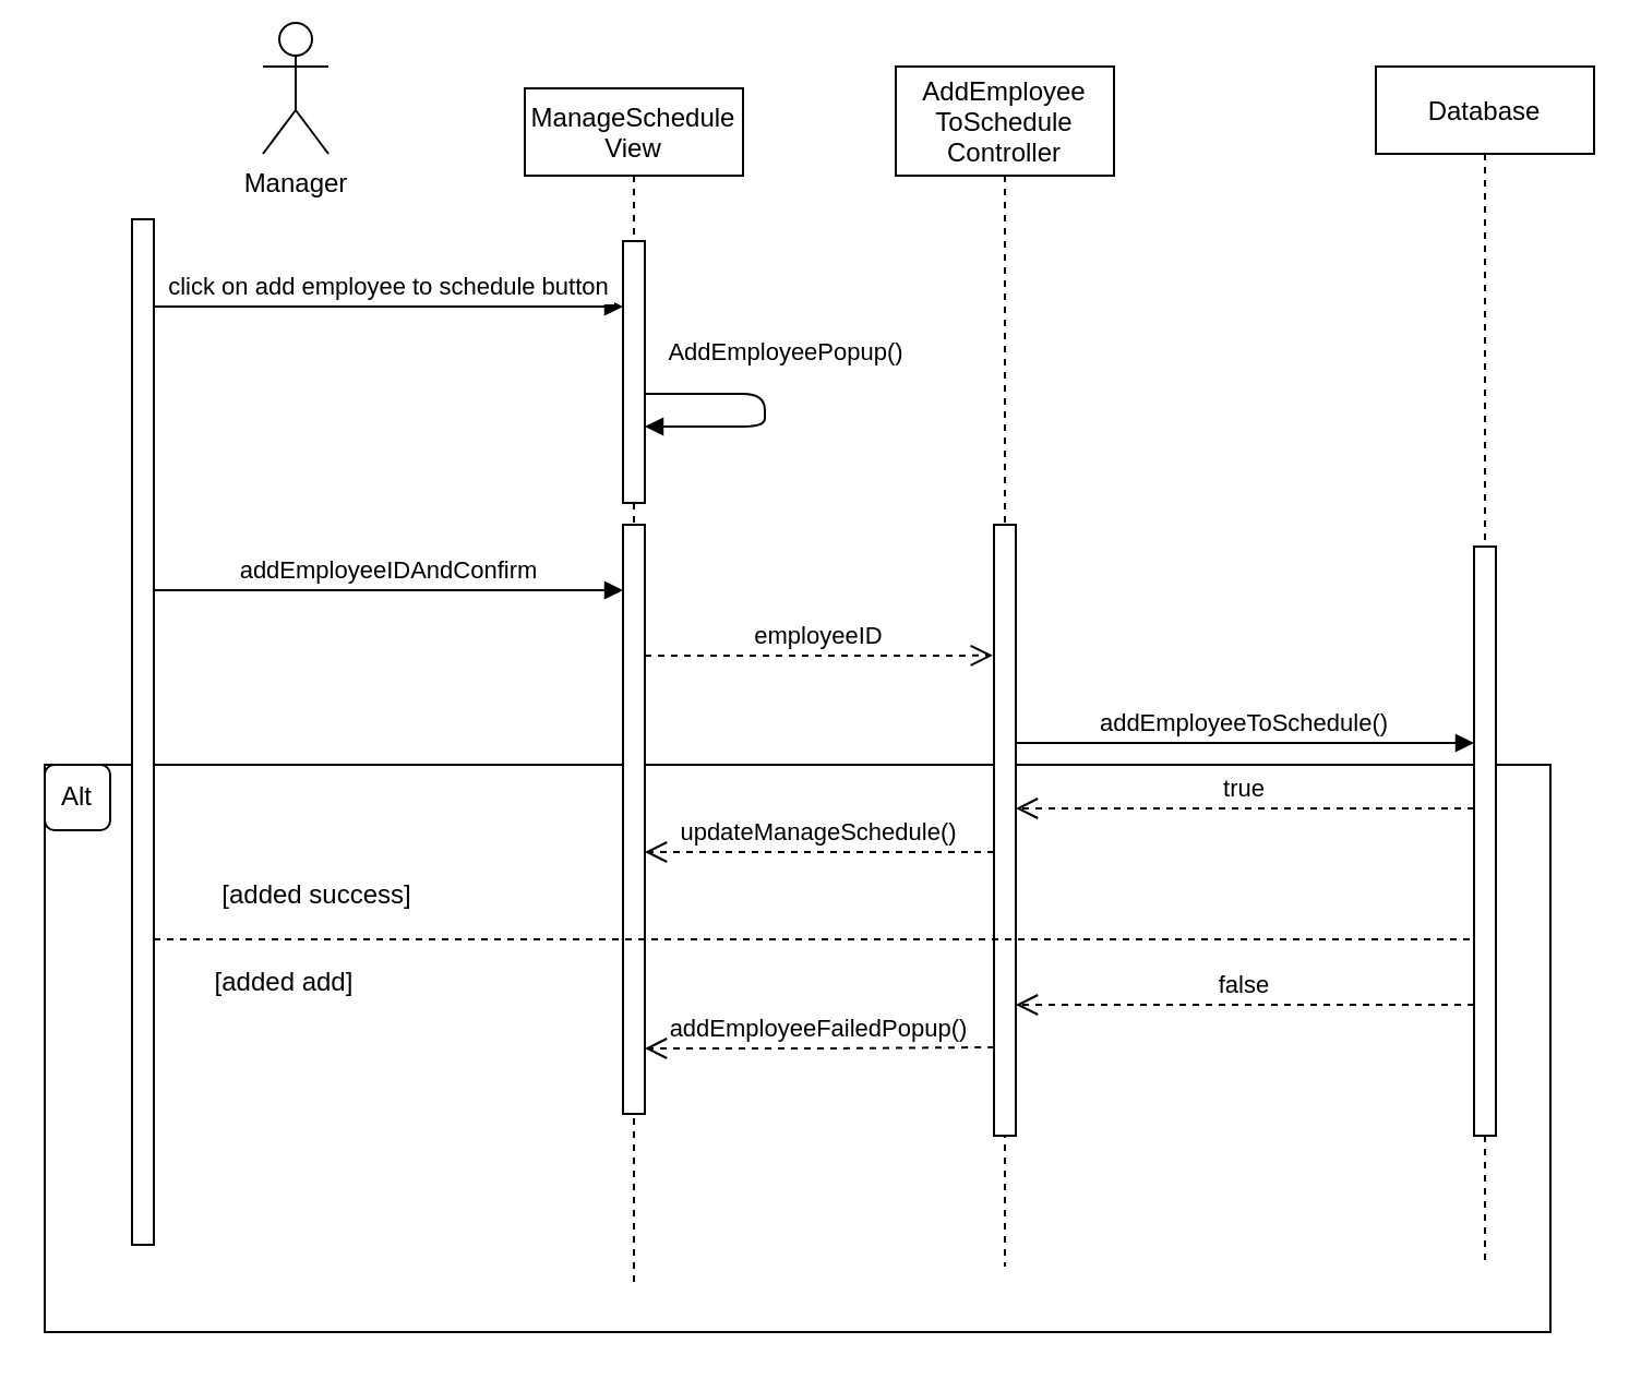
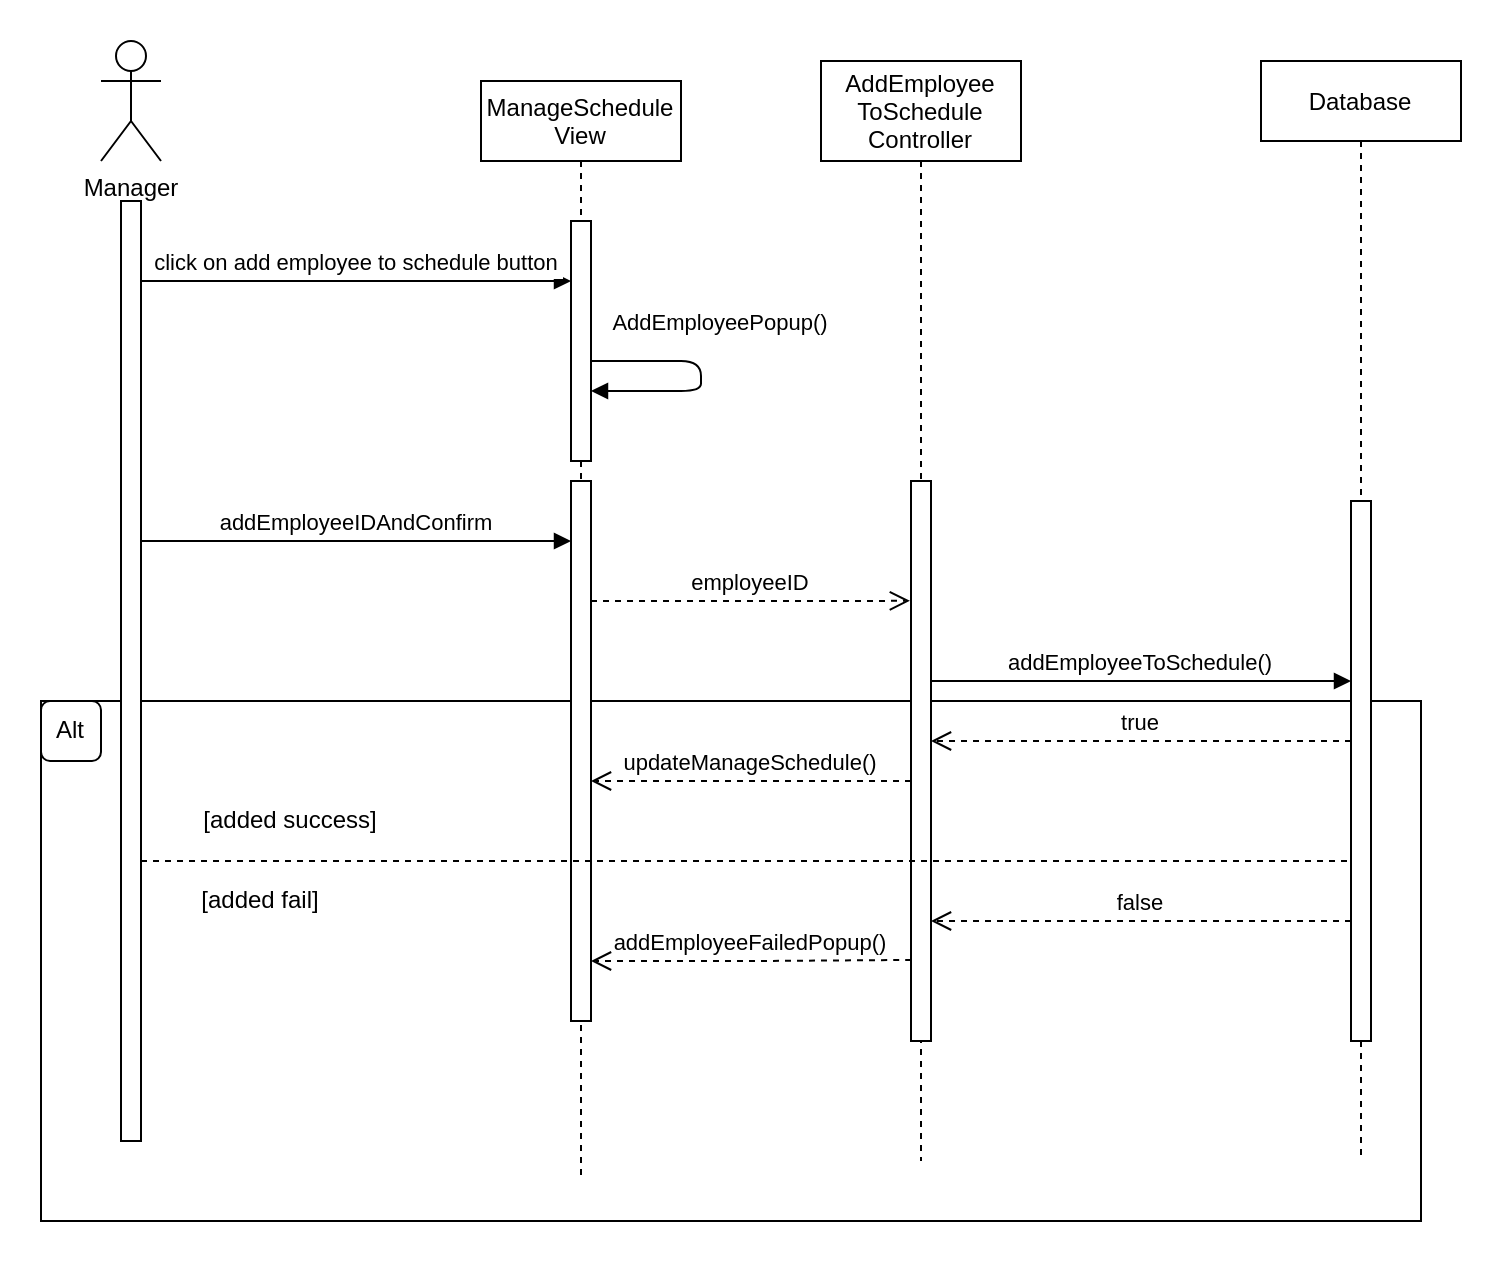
  <mxCell id="0" />
  <mxCell id="1" parent="0" />
  <mxCell id="2" value="" style="rounded=0;whiteSpace=wrap;html=1;" vertex="1" parent="1"><mxGeometry x="20" y="350" width="690" height="260" as="geometry" /></mxCell>
  <mxCell id="3" value="ManageSchedule&#10;View" style="shape=umlLifeline;perimeter=lifelinePerimeter;container=1;collapsible=0;recursiveResize=0;rounded=0;shadow=0;strokeWidth=1;" vertex="1" parent="1"><mxGeometry x="240" y="40" width="100" height="550" as="geometry" /></mxCell>
  <mxCell id="4" value="" style="points=[];perimeter=orthogonalPerimeter;rounded=0;shadow=0;strokeWidth=1;" vertex="1" parent="3"><mxGeometry x="45" y="70" width="10" height="120" as="geometry" /></mxCell>
  <mxCell id="5" value="AddEmployeePopup()" style="verticalAlign=bottom;endArrow=block;shadow=0;strokeWidth=1;" edge="1" parent="3" source="4" target="4"><mxGeometry x="-0.12" y="14" relative="1" as="geometry"><mxPoint x="-70" y="155" as="sourcePoint" /><mxPoint x="180" y="175" as="targetPoint" /><Array as="points"><mxPoint x="110" y="140" /><mxPoint x="110" y="155" /></Array><mxPoint x="-4" y="-10" as="offset" /></mxGeometry></mxCell>
  <mxCell id="6" value="" style="points=[];perimeter=orthogonalPerimeter;rounded=0;shadow=0;strokeWidth=1;" vertex="1" parent="3"><mxGeometry x="45" y="200" width="10" height="270" as="geometry" /></mxCell>
  <mxCell id="7" value="AddEmployee&#10;ToSchedule&#10;Controller" style="shape=umlLifeline;perimeter=lifelinePerimeter;container=1;collapsible=0;recursiveResize=0;rounded=0;shadow=0;strokeWidth=1;size=50;" vertex="1" parent="1"><mxGeometry x="410" y="30" width="100" height="550" as="geometry" /></mxCell>
  <mxCell id="8" value="" style="points=[];perimeter=orthogonalPerimeter;rounded=0;shadow=0;strokeWidth=1;" vertex="1" parent="7"><mxGeometry x="45" y="210" width="10" height="280" as="geometry" /></mxCell>
  <mxCell id="9" value="click on add employee to schedule button" style="verticalAlign=bottom;endArrow=block;shadow=0;strokeWidth=1;" edge="1" parent="1" source="13" target="4"><mxGeometry relative="1" as="geometry"><mxPoint x="175" y="510" as="sourcePoint" /><mxPoint x="300" y="440" as="targetPoint" /><Array as="points"><mxPoint x="120" y="140" /></Array></mxGeometry></mxCell>
- <mxCell id="10" value="Manager" style="shape=umlActor;verticalLabelPosition=bottom;verticalAlign=top;html=1;outlineConnect=0;" vertex="1" parent="1"><mxGeometry x="120" y="10" width="30" height="60" as="geometry" /></mxCell>
+ <mxCell id="10" value="Manager" style="shape=umlActor;verticalLabelPosition=bottom;verticalAlign=top;html=1;outlineConnect=0;" vertex="1" parent="1"><mxGeometry x="50" y="20" width="30" height="60" as="geometry" /></mxCell>
  <mxCell id="11" value="Database" style="shape=umlLifeline;perimeter=lifelinePerimeter;container=1;collapsible=0;recursiveResize=0;rounded=0;shadow=0;strokeWidth=1;" vertex="1" parent="1"><mxGeometry x="630" y="30" width="100" height="550" as="geometry" /></mxCell>
  <mxCell id="12" value="" style="points=[];perimeter=orthogonalPerimeter;rounded=0;shadow=0;strokeWidth=1;" vertex="1" parent="11"><mxGeometry x="45" y="220" width="10" height="270" as="geometry" /></mxCell>
  <mxCell id="13" value="" style="points=[];perimeter=orthogonalPerimeter;rounded=0;shadow=0;strokeWidth=1;" vertex="1" parent="1"><mxGeometry x="60" y="100" width="10" height="470" as="geometry" /></mxCell>
  <mxCell id="14" value="addEmployeeIDAndConfirm" style="verticalAlign=bottom;endArrow=block;shadow=0;strokeWidth=1;" edge="1" parent="1" target="6"><mxGeometry relative="1" as="geometry"><mxPoint x="70" y="270" as="sourcePoint" /><mxPoint x="245" y="270" as="targetPoint" /><Array as="points"><mxPoint x="120" y="270" /></Array></mxGeometry></mxCell>
  <mxCell id="15" value="addEmployeeToSchedule()" style="verticalAlign=bottom;endArrow=block;shadow=0;strokeWidth=1;" edge="1" parent="1" source="8" target="12"><mxGeometry relative="1" as="geometry"><mxPoint x="480" y="340" as="sourcePoint" /><mxPoint x="680" y="340" as="targetPoint" /><Array as="points"><mxPoint x="555" y="340" /></Array></mxGeometry></mxCell>
  <mxCell id="16" value="true" style="verticalAlign=bottom;endArrow=open;dashed=1;endSize=8;shadow=0;strokeWidth=1;" edge="1" parent="1" source="12" target="8"><mxGeometry relative="1" as="geometry"><mxPoint x="250" y="220" as="targetPoint" /><mxPoint x="340" y="240" as="sourcePoint" /><Array as="points"><mxPoint x="570" y="370" /></Array></mxGeometry></mxCell>
  <mxCell id="17" value="updateManageSchedule()" style="verticalAlign=bottom;endArrow=open;dashed=1;endSize=8;shadow=0;strokeWidth=1;" edge="1" parent="1" source="8" target="6"><mxGeometry relative="1" as="geometry"><mxPoint x="300" y="390" as="targetPoint" /><mxPoint x="510" y="390" as="sourcePoint" /><Array as="points"><mxPoint x="405" y="390" /></Array></mxGeometry></mxCell>
  <mxCell id="18" value="" style="endArrow=none;dashed=1;html=1;" edge="1" parent="1"><mxGeometry width="50" height="50" relative="1" as="geometry"><mxPoint x="70" y="430" as="sourcePoint" /><mxPoint x="675" y="430" as="targetPoint" /><Array as="points"><mxPoint x="530" y="430" /></Array></mxGeometry></mxCell>
  <mxCell id="19" value="false" style="verticalAlign=bottom;endArrow=open;dashed=1;endSize=8;shadow=0;strokeWidth=1;" edge="1" parent="1"><mxGeometry relative="1" as="geometry"><mxPoint x="465" y="460" as="targetPoint" /><mxPoint x="675" y="460" as="sourcePoint" /><Array as="points"><mxPoint x="570" y="460" /></Array></mxGeometry></mxCell>
  <mxCell id="20" value="addEmployeeFailedPopup()" style="verticalAlign=bottom;endArrow=open;dashed=1;endSize=8;shadow=0;strokeWidth=1;" edge="1" parent="1" source="8" target="6"><mxGeometry relative="1" as="geometry"><mxPoint x="295" y="500" as="targetPoint" /><mxPoint x="500" y="479.5" as="sourcePoint" /><Array as="points"><mxPoint x="450" y="479.5" /><mxPoint x="380" y="480" /></Array></mxGeometry></mxCell>
  <mxCell id="21" value="Alt" style="whiteSpace=wrap;html=1;rounded=1;" vertex="1" parent="1"><mxGeometry x="20" y="350" width="30" height="30" as="geometry" /></mxCell>
  <mxCell id="22" value="[added success]" style="text;html=1;strokeColor=none;fillColor=none;align=center;verticalAlign=middle;whiteSpace=wrap;rounded=0;" vertex="1" parent="1"><mxGeometry x="95" y="400" width="100" height="20" as="geometry" /></mxCell>
- <mxCell id="23" value="[added add]" style="text;html=1;strokeColor=none;fillColor=none;align=center;verticalAlign=middle;whiteSpace=wrap;rounded=0;" vertex="1" parent="1"><mxGeometry x="80" y="440" width="100" height="20" as="geometry" /></mxCell>
+ <mxCell id="23" value="[added fail]" style="text;html=1;strokeColor=none;fillColor=none;align=center;verticalAlign=middle;whiteSpace=wrap;rounded=0;" vertex="1" parent="1"><mxGeometry x="80" y="440" width="100" height="20" as="geometry" /></mxCell>
  <mxCell id="24" value="employeeID" style="verticalAlign=bottom;endArrow=open;dashed=1;endSize=8;shadow=0;strokeWidth=1;entryX=-0.055;entryY=0.214;entryDx=0;entryDy=0;entryPerimeter=0;" edge="1" parent="1" source="6" target="8"><mxGeometry relative="1" as="geometry"><mxPoint x="465" y="370" as="targetPoint" /><mxPoint x="675" y="370" as="sourcePoint" /><Array as="points"><mxPoint x="410" y="300" /></Array></mxGeometry></mxCell>
